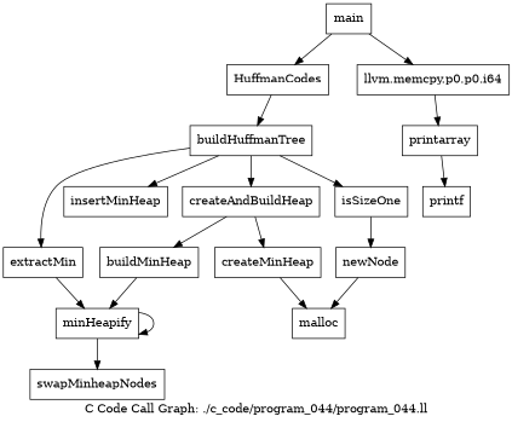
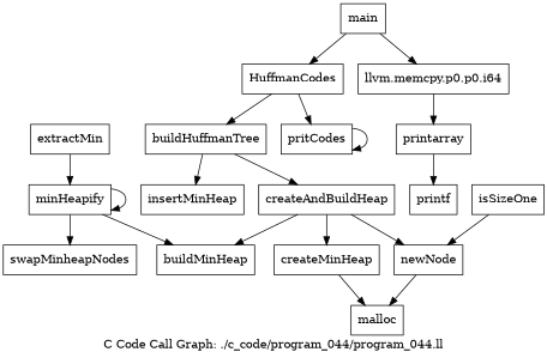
  digraph {
    label="C Code Call Graph: ./c_code/program_044/program_044.ll"
    node [shape=record]
    n1 [label="{newNode}"]
    n2 [label="{malloc}"]
    n3 [label="{createMinHeap}"]
    n4 [label="{swapMinheapNodes}"]
    n5 [label="{minHeapify}"]
    n6 [label="{isSizeOne}"]
    n7 [label="{extractMin}"]
    n8 [label="{insertMinHeap}"]
    n9 [label="{printarray}"]
    n10 [label="{printf}"]
    n11 [label="{buildMinHeap}"]
    n12 [label="{createAndBuildHeap}"]
    n13 [label="{buildHuffmanTree}"]
+   n14 [label="{pritCodes}"]
    n15 [label="{HuffmanCodes}"]
    n16 [label="{main}"]
    n17 [label="{llvm.memcpy.p0.p0.i64}"]
    n1 -> n2
    n3 -> n2
    n5 -> n4
    n5 -> n5
    n6 -> n1
    n7 -> n5
    n9 -> n10
-   n11 -> n5
+   n5 -> n11
+   n12 -> n1
    n12 -> n3
    n12 -> n11
-   n13 -> n6
-   n13 -> n7
    n13 -> n8
    n13 -> n12
+   n14 -> n14
    n15 -> n13
+   n15 -> n14
    n16 -> n15
    n16 -> n17
    n17 -> n9
  }
